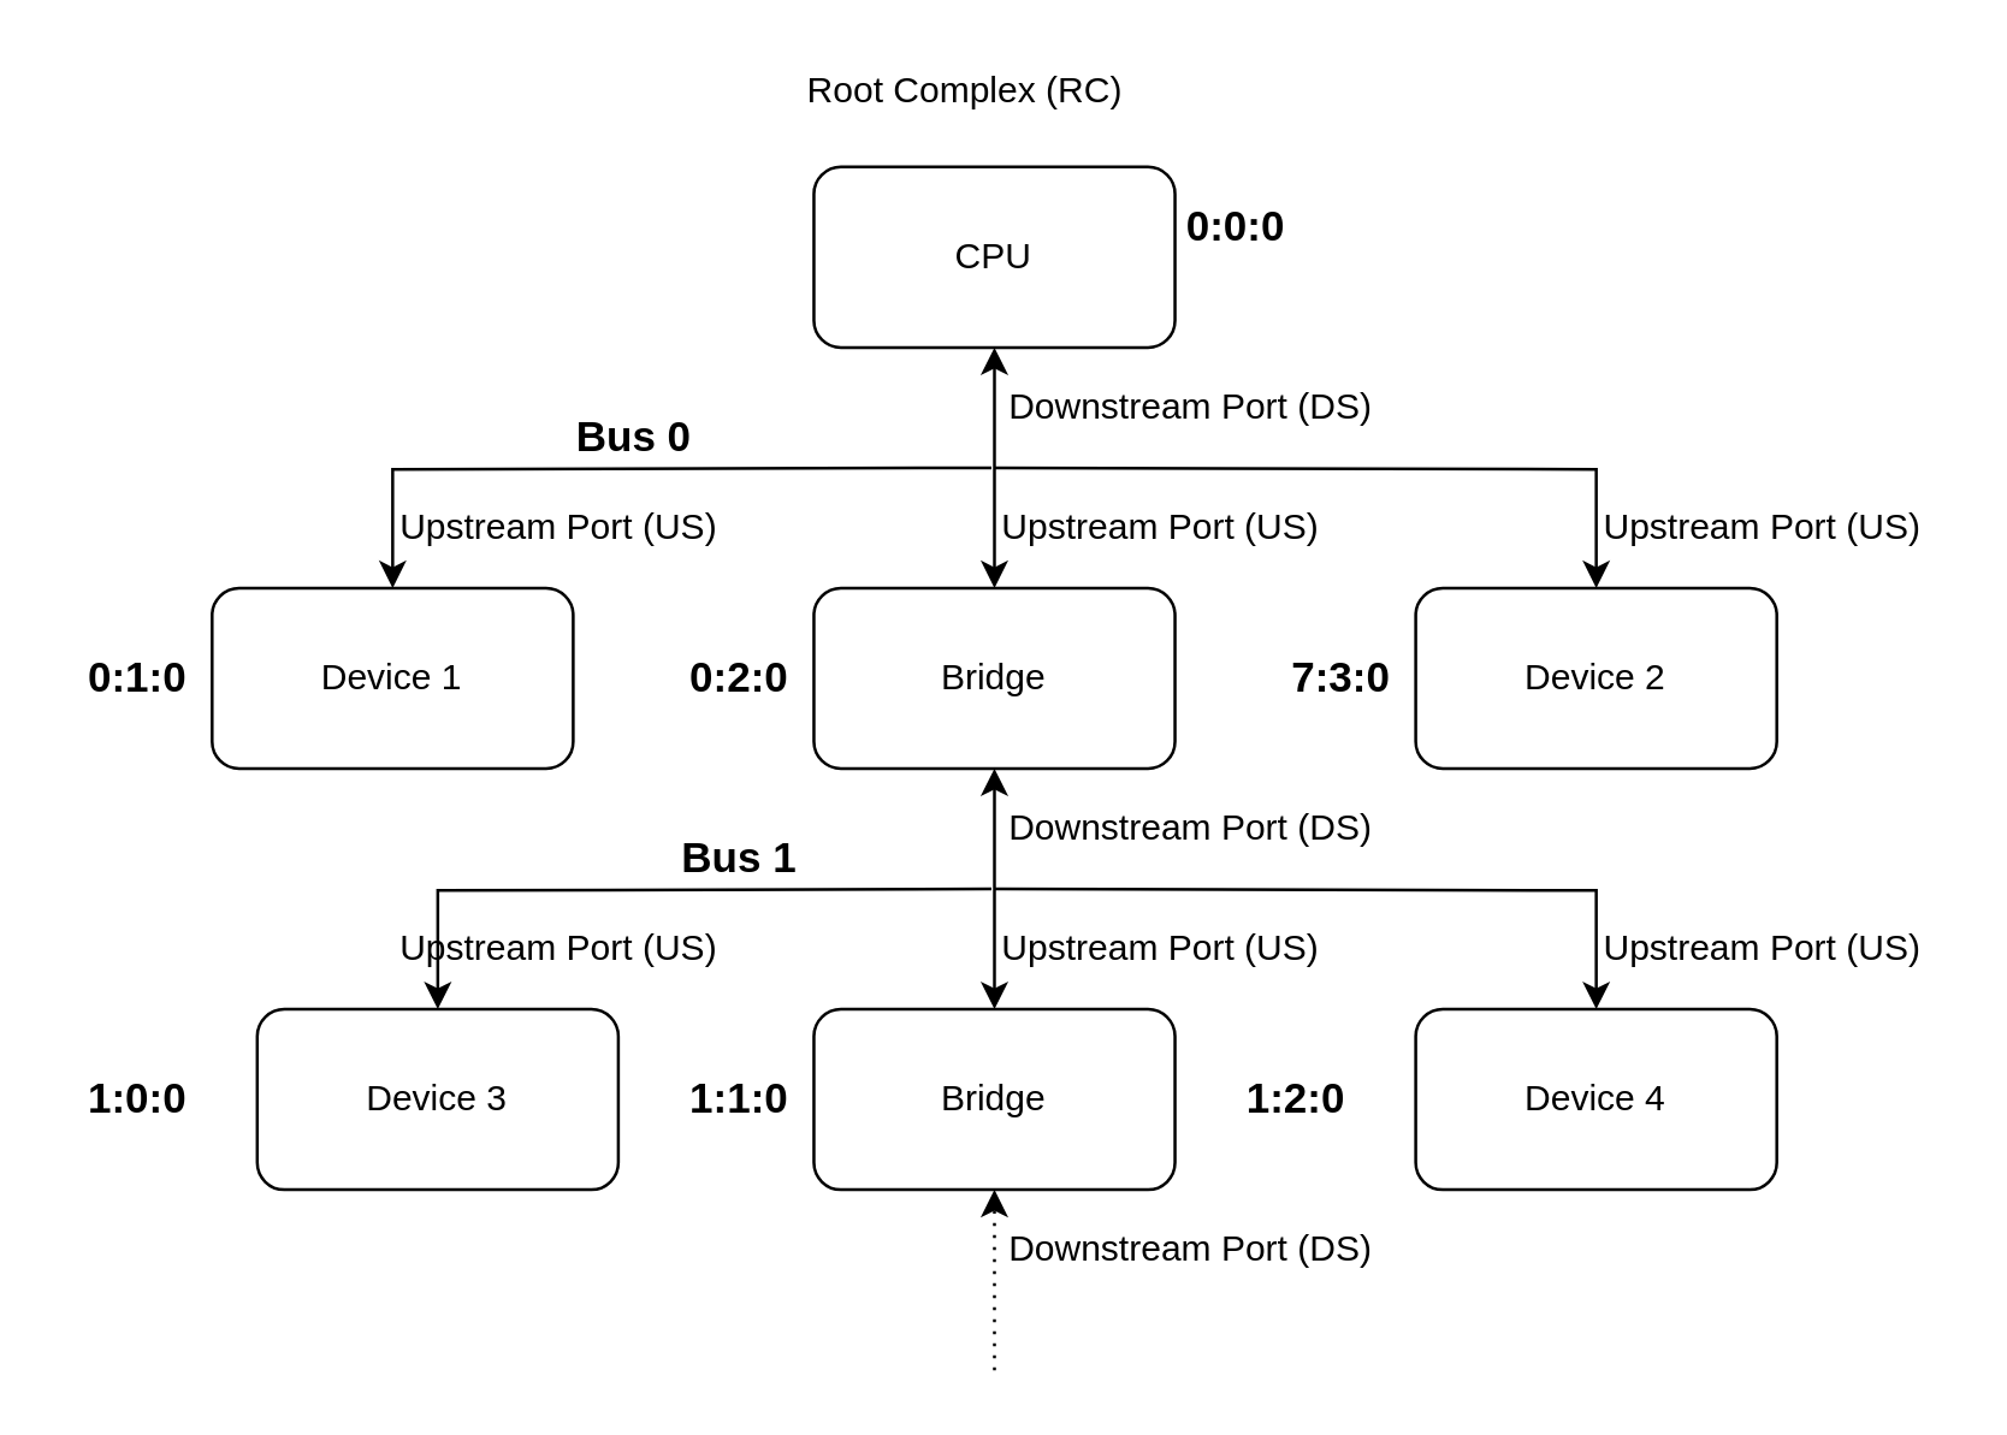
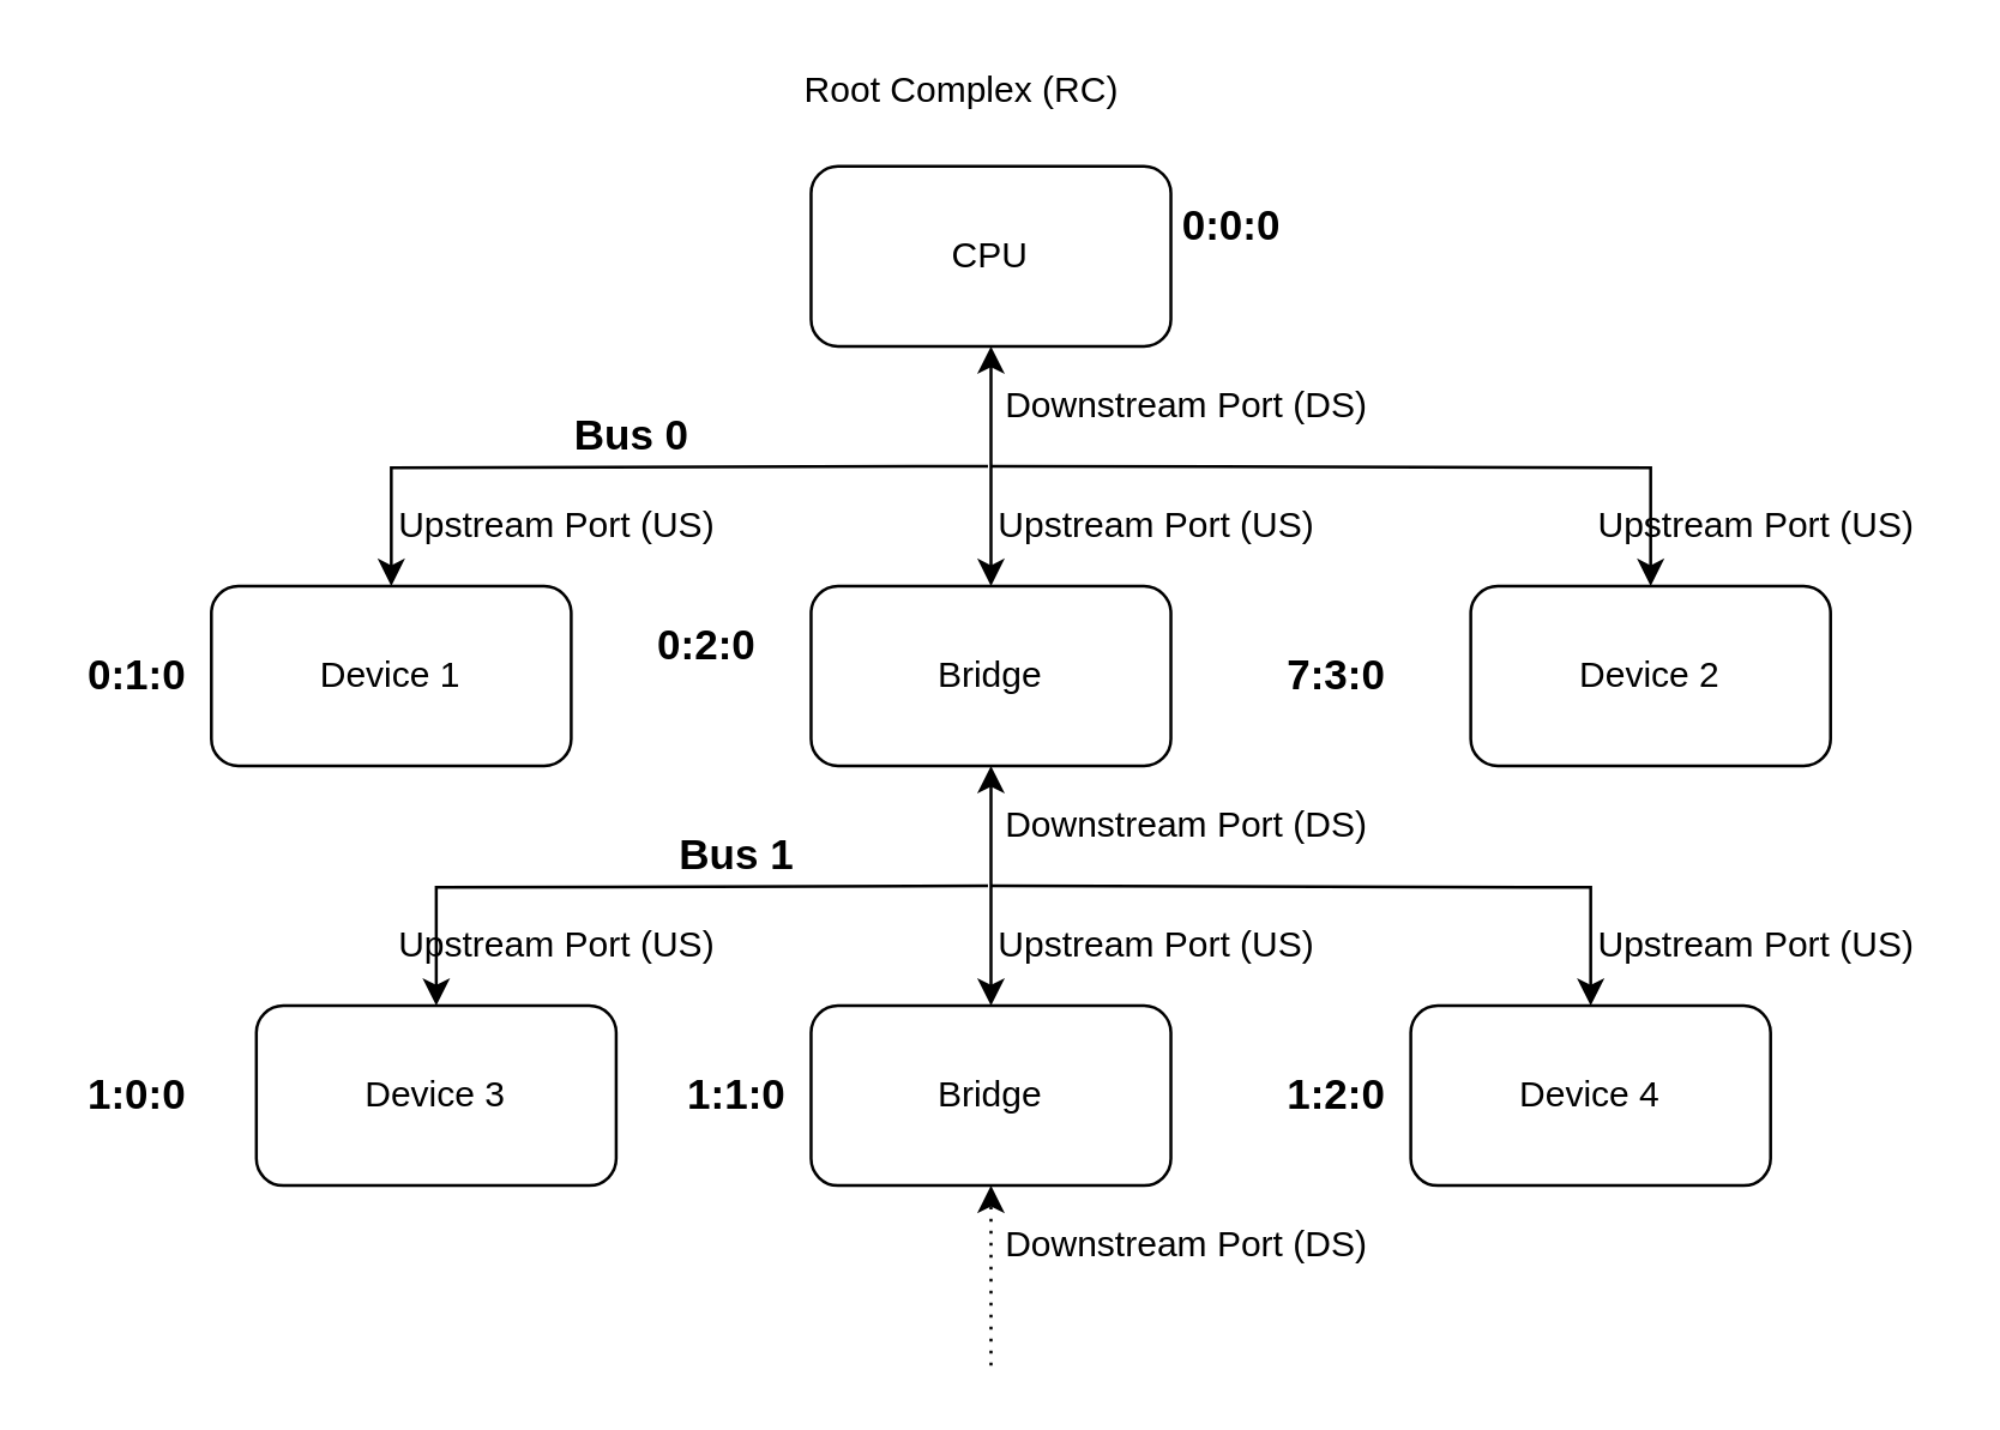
  <mxCell id="0" />
  <mxCell id="1" parent="0" />
  <mxCell id="2" value="" style="edgeStyle=orthogonalEdgeStyle;rounded=0;orthogonalLoop=1;jettySize=auto;html=1;startArrow=classic;startFill=1;" edge="1" parent="1" source="3" target="9"><mxGeometry relative="1" as="geometry" /></mxCell>
  <mxCell id="3" value="&lt;div&gt;CPU&lt;/div&gt;" style="rounded=1;whiteSpace=wrap;html=1;" vertex="1" parent="1"><mxGeometry x="270" y="55" width="120" height="60" as="geometry" /></mxCell>
  <mxCell id="4" value="" style="edgeStyle=orthogonalEdgeStyle;rounded=0;orthogonalLoop=1;jettySize=auto;html=1;startArrow=none;startFill=0;entryX=0.5;entryY=0;entryDx=0;entryDy=0;" edge="1" parent="1" target="10"><mxGeometry relative="1" as="geometry"><mxPoint x="329" y="155" as="sourcePoint" /><mxPoint x="134" y="195" as="targetPoint" /></mxGeometry></mxCell>
  <mxCell id="5" value="" style="edgeStyle=orthogonalEdgeStyle;rounded=0;orthogonalLoop=1;jettySize=auto;html=1;startArrow=none;startFill=0;entryX=0.5;entryY=0;entryDx=0;entryDy=0;" edge="1" parent="1" target="11"><mxGeometry relative="1" as="geometry"><mxPoint x="330" y="155" as="sourcePoint" /><mxPoint x="525" y="195" as="targetPoint" /></mxGeometry></mxCell>
  <mxCell id="6" value="" style="edgeStyle=orthogonalEdgeStyle;rounded=0;orthogonalLoop=1;jettySize=auto;html=1;startArrow=classic;startFill=1;" edge="1" parent="1" source="9" target="12"><mxGeometry relative="1" as="geometry" /></mxCell>
  <mxCell id="7" style="edgeStyle=orthogonalEdgeStyle;rounded=0;orthogonalLoop=1;jettySize=auto;html=1;startArrow=none;startFill=0;entryX=0.5;entryY=0;entryDx=0;entryDy=0;" edge="1" parent="1" target="13"><mxGeometry relative="1" as="geometry"><mxPoint x="134" y="335" as="targetPoint" /><mxPoint x="329" y="295" as="sourcePoint" /></mxGeometry></mxCell>
  <mxCell id="8" style="edgeStyle=orthogonalEdgeStyle;rounded=0;orthogonalLoop=1;jettySize=auto;html=1;startArrow=none;startFill=0;entryX=0.5;entryY=0;entryDx=0;entryDy=0;" edge="1" parent="1" target="14"><mxGeometry relative="1" as="geometry"><mxPoint x="535" y="335" as="targetPoint" /><mxPoint x="330" y="295" as="sourcePoint" /></mxGeometry></mxCell>
  <mxCell id="9" value="Bridge" style="whiteSpace=wrap;html=1;rounded=1;" vertex="1" parent="1"><mxGeometry x="270" y="195" width="120" height="60" as="geometry" /></mxCell>
  <mxCell id="10" value="Device 1" style="whiteSpace=wrap;html=1;rounded=1;" vertex="1" parent="1"><mxGeometry x="70" y="195" width="120" height="60" as="geometry" /></mxCell>
- <mxCell id="11" value="Device 2" style="whiteSpace=wrap;html=1;rounded=1;" vertex="1" parent="1"><mxGeometry x="470" y="195" width="120" height="60" as="geometry" /></mxCell>
+ <mxCell id="11" value="Device 2" style="whiteSpace=wrap;html=1;rounded=1;" vertex="1" parent="1"><mxGeometry x="490" y="195" width="120" height="60" as="geometry" /></mxCell>
  <mxCell id="12" value="Bridge" style="whiteSpace=wrap;html=1;rounded=1;" vertex="1" parent="1"><mxGeometry x="270" y="335" width="120" height="60" as="geometry" /></mxCell>
  <mxCell id="13" value="Device 3" style="whiteSpace=wrap;html=1;rounded=1;" vertex="1" parent="1"><mxGeometry x="85" y="335" width="120" height="60" as="geometry" /></mxCell>
  <mxCell id="14" value="Device 4" style="whiteSpace=wrap;html=1;rounded=1;" vertex="1" parent="1"><mxGeometry x="470" y="335" width="120" height="60" as="geometry" /></mxCell>
  <mxCell id="15" value="Root Complex (RC)" style="text;html=1;align=center;verticalAlign=middle;resizable=0;points=[];autosize=1;strokeColor=none;fillColor=none;" vertex="1" parent="1"><mxGeometry x="260" y="20" width="120" height="20" as="geometry" /></mxCell>
  <mxCell id="16" value="Downstream Port (DS)" style="text;html=1;align=center;verticalAlign=middle;resizable=0;points=[];autosize=1;strokeColor=none;fillColor=none;" vertex="1" parent="1"><mxGeometry x="325" y="125" width="140" height="20" as="geometry" /></mxCell>
  <mxCell id="17" value="Upstream Port (US)" style="text;html=1;align=center;verticalAlign=middle;resizable=0;points=[];autosize=1;strokeColor=none;fillColor=none;" vertex="1" parent="1"><mxGeometry x="325" y="165" width="120" height="20" as="geometry" /></mxCell>
  <mxCell id="18" value="Downstream Port (DS)" style="text;html=1;align=center;verticalAlign=middle;resizable=0;points=[];autosize=1;strokeColor=none;fillColor=none;" vertex="1" parent="1"><mxGeometry x="325" y="265" width="140" height="20" as="geometry" /></mxCell>
  <mxCell id="19" value="Upstream Port (US)" style="text;html=1;align=center;verticalAlign=middle;resizable=0;points=[];autosize=1;strokeColor=none;fillColor=none;" vertex="1" parent="1"><mxGeometry x="125" y="165" width="120" height="20" as="geometry" /></mxCell>
  <mxCell id="20" value="Upstream Port (US)" style="text;html=1;align=center;verticalAlign=middle;resizable=0;points=[];autosize=1;strokeColor=none;fillColor=none;" vertex="1" parent="1"><mxGeometry x="525" y="165" width="120" height="20" as="geometry" /></mxCell>
  <mxCell id="21" value="Upstream Port (US)" style="text;html=1;align=center;verticalAlign=middle;resizable=0;points=[];autosize=1;strokeColor=none;fillColor=none;" vertex="1" parent="1"><mxGeometry x="525" y="305" width="120" height="20" as="geometry" /></mxCell>
  <mxCell id="22" value="Upstream Port (US)" style="text;html=1;align=center;verticalAlign=middle;resizable=0;points=[];autosize=1;strokeColor=none;fillColor=none;" vertex="1" parent="1"><mxGeometry x="125" y="305" width="120" height="20" as="geometry" /></mxCell>
  <mxCell id="23" value="Upstream Port (US)" style="text;html=1;align=center;verticalAlign=middle;resizable=0;points=[];autosize=1;strokeColor=none;fillColor=none;" vertex="1" parent="1"><mxGeometry x="325" y="305" width="120" height="20" as="geometry" /></mxCell>
  <mxCell id="24" value="" style="endArrow=classic;dashed=1;html=1;dashPattern=1 3;strokeWidth=1;rounded=0;entryX=0.5;entryY=1;entryDx=0;entryDy=0;endFill=1;" edge="1" parent="1" target="12"><mxGeometry width="50" height="50" relative="1" as="geometry"><mxPoint x="330" y="455" as="sourcePoint" /><mxPoint x="330" y="395" as="targetPoint" /></mxGeometry></mxCell>
  <mxCell id="25" value="Downstream Port (DS)" style="text;html=1;align=center;verticalAlign=middle;resizable=0;points=[];autosize=1;strokeColor=none;fillColor=none;" vertex="1" parent="1"><mxGeometry x="325" y="405" width="140" height="20" as="geometry" /></mxCell>
  <mxCell id="26" value="Bus 0" style="text;html=1;align=center;verticalAlign=middle;resizable=0;points=[];autosize=1;strokeColor=none;fillColor=none;fontStyle=1;fontSize=14;" vertex="1" parent="1"><mxGeometry x="185" y="135" width="50" height="20" as="geometry" /></mxCell>
  <mxCell id="27" value="Bus 1" style="text;html=1;align=center;verticalAlign=middle;resizable=0;points=[];autosize=1;strokeColor=none;fillColor=none;fontStyle=1;fontSize=14;" vertex="1" parent="1"><mxGeometry x="220" y="275" width="50" height="20" as="geometry" /></mxCell>
  <mxCell id="28" value="0:0:0" style="text;html=1;align=center;verticalAlign=middle;resizable=0;points=[];autosize=1;strokeColor=none;fillColor=none;fontSize=14;fontStyle=1" vertex="1" parent="1"><mxGeometry x="385" y="65" width="50" height="20" as="geometry" /></mxCell>
- <mxCell id="29" value="1:2:0" style="text;html=1;align=center;verticalAlign=middle;resizable=0;points=[];autosize=1;strokeColor=none;fillColor=none;fontSize=14;fontStyle=1" vertex="1" parent="1"><mxGeometry x="405" y="355" width="50" height="20" as="geometry" /></mxCell>
- <mxCell id="30" value="0:2:0" style="text;html=1;align=center;verticalAlign=middle;resizable=0;points=[];autosize=1;strokeColor=none;fillColor=none;fontSize=14;fontStyle=1" vertex="1" parent="1"><mxGeometry x="220" y="215" width="50" height="20" as="geometry" /></mxCell>
+ <mxCell id="29" value="1:2:0" style="text;html=1;align=center;verticalAlign=middle;resizable=0;points=[];autosize=1;strokeColor=none;fillColor=none;fontSize=14;fontStyle=1" vertex="1" parent="1"><mxGeometry x="420" y="355" width="50" height="20" as="geometry" /></mxCell>
+ <mxCell id="30" value="0:2:0" style="text;html=1;align=center;verticalAlign=middle;resizable=0;points=[];autosize=1;strokeColor=none;fillColor=none;fontSize=14;fontStyle=1" vertex="1" parent="1"><mxGeometry x="210" y="205" width="50" height="20" as="geometry" /></mxCell>
  <mxCell id="31" value="0:1:0" style="text;html=1;align=center;verticalAlign=middle;resizable=0;points=[];autosize=1;strokeColor=none;fillColor=none;fontSize=14;fontStyle=1" vertex="1" parent="1"><mxGeometry x="20" y="215" width="50" height="20" as="geometry" /></mxCell>
  <mxCell id="32" value="7:3:0" style="text;html=1;align=center;verticalAlign=middle;resizable=0;points=[];autosize=1;strokeColor=none;fillColor=none;fontSize=14;fontStyle=1" vertex="1" parent="1"><mxGeometry x="420" y="215" width="50" height="20" as="geometry" /></mxCell>
  <mxCell id="33" value="1:0:0" style="text;html=1;align=center;verticalAlign=middle;resizable=0;points=[];autosize=1;strokeColor=none;fillColor=none;fontSize=14;fontStyle=1" vertex="1" parent="1"><mxGeometry x="20" y="355" width="50" height="20" as="geometry" /></mxCell>
  <mxCell id="34" value="1:1:0" style="text;html=1;align=center;verticalAlign=middle;resizable=0;points=[];autosize=1;strokeColor=none;fillColor=none;fontSize=14;fontStyle=1" vertex="1" parent="1"><mxGeometry x="220" y="355" width="50" height="20" as="geometry" /></mxCell>
